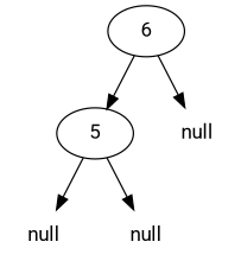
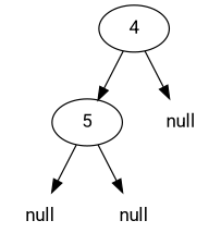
  digraph {
    fontname=Roboto
    node [fontname=Roboto shape=plaintext]
    edge [fontname=Roboto]
    n1 [label=5 shape=""]
    n2 [label=null]
    n3 [label=null]
-   n4 [label=6 shape=""]
+   n4 [label=4 shape=""]
    n5 [label=null]
    n1 -> n2
    n1 -> n3
    n4 -> n1
    n4 -> n5
  }
